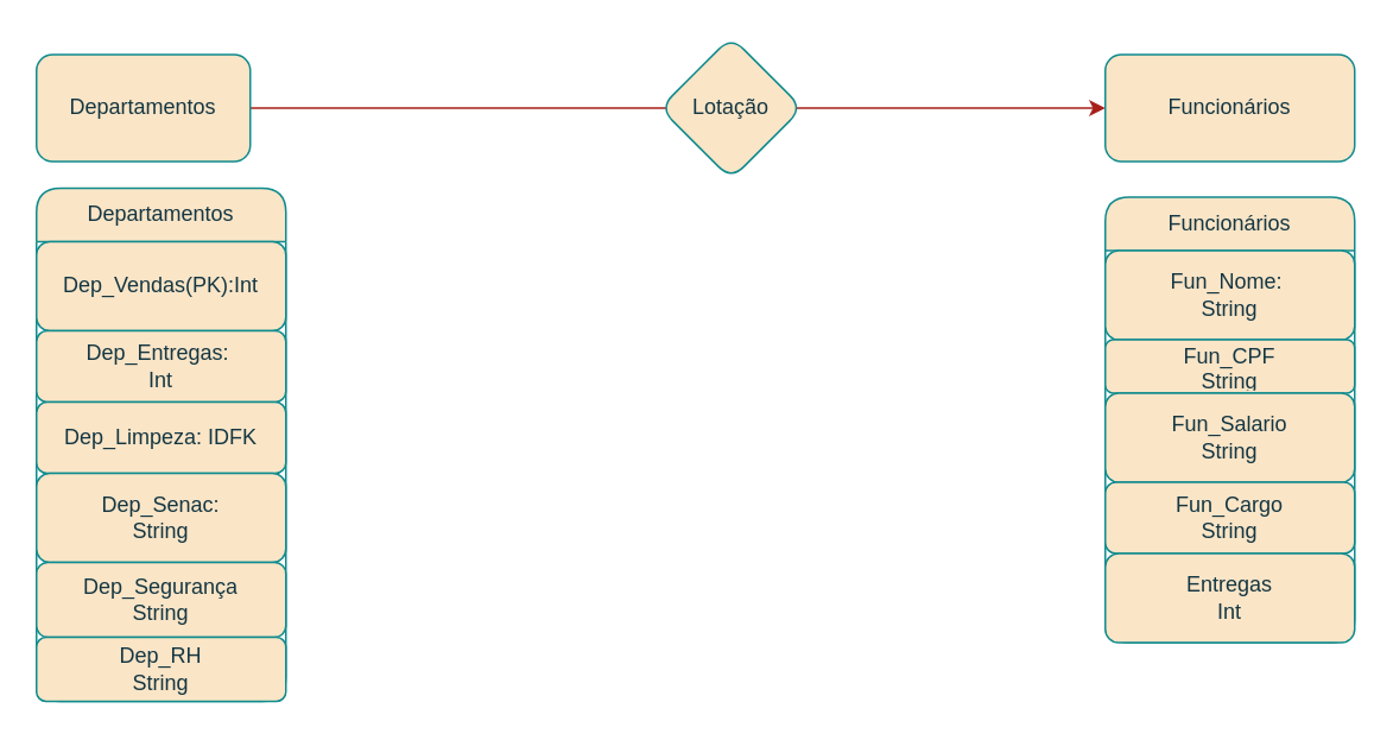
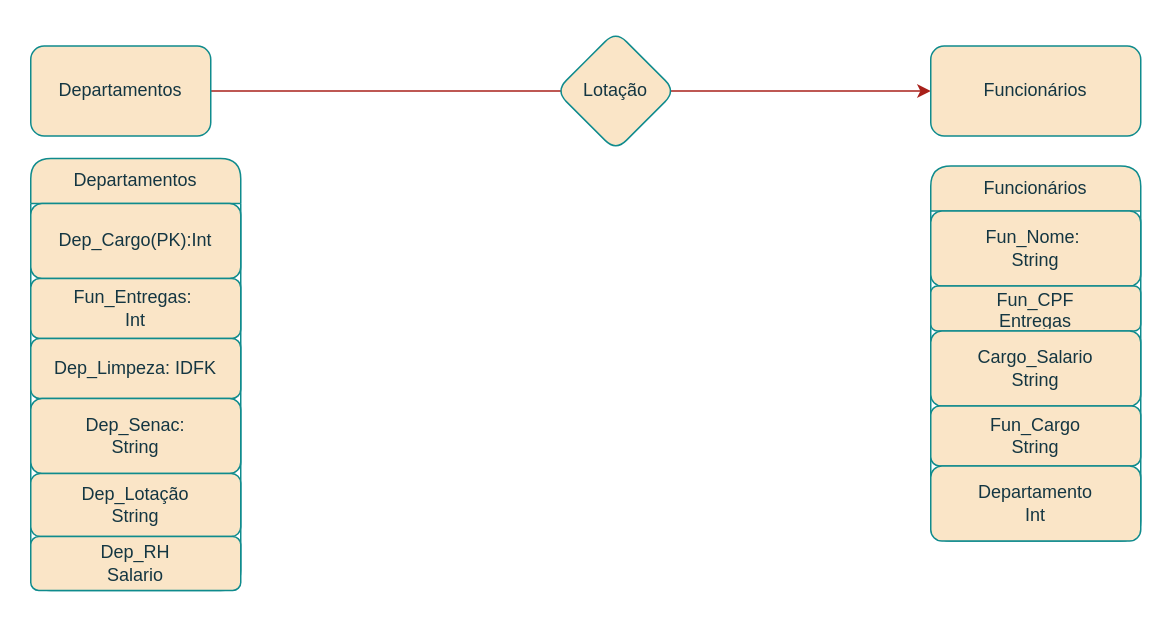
  <mxCell id="0" />
  <mxCell id="1" parent="0" />
  <mxCell id="2" style="edgeStyle=orthogonalEdgeStyle;rounded=1;orthogonalLoop=1;jettySize=auto;html=1;exitX=1;exitY=0.5;exitDx=0;exitDy=0;entryX=0;entryY=0.5;entryDx=0;entryDy=0;labelBackgroundColor=none;strokeColor=#A8201A;fontColor=default;" parent="1" source="3" target="5" edge="1"><mxGeometry relative="1" as="geometry" /></mxCell>
  <mxCell id="3" value="Departamentos" style="rounded=1;whiteSpace=wrap;html=1;labelBackgroundColor=none;fillColor=#FAE5C7;strokeColor=#0F8B8D;fontColor=#143642;" parent="1" vertex="1"><mxGeometry y="30" width="120" height="60" as="geometry" x="20" /></mxCell>
  <mxCell id="4" value="Lotação" style="rhombus;whiteSpace=wrap;html=1;rounded=1;labelBackgroundColor=none;fillColor=#FAE5C7;strokeColor=#0F8B8D;fontColor=#143642;" parent="1" vertex="1"><mxGeometry x="370" y="20" width="80" height="80" as="geometry" /></mxCell>
  <mxCell id="5" value="Funcionários" style="rounded=1;whiteSpace=wrap;html=1;labelBackgroundColor=none;fillColor=#FAE5C7;strokeColor=#0F8B8D;fontColor=#143642;" parent="1" vertex="1"><mxGeometry x="620" y="30" width="140" height="60" as="geometry" /></mxCell>
  <mxCell id="6" value="Departamentos" style="swimlane;fontStyle=0;childLayout=stackLayout;horizontal=1;startSize=30;horizontalStack=0;resizeParent=1;resizeParentMax=0;resizeLast=0;collapsible=1;marginBottom=0;whiteSpace=wrap;html=1;align=center;fillColor=#FAE5C7;strokeColor=#0F8B8D;rounded=1;labelBackgroundColor=none;fontColor=#143642;" parent="1" vertex="1"><mxGeometry y="105" width="140" height="288" as="geometry" x="20" /></mxCell>
- <mxCell id="7" value="Dep_Vendas(PK):Int" style="text;strokeColor=#0F8B8D;fillColor=#FAE5C7;align=center;verticalAlign=middle;spacingLeft=4;spacingRight=4;overflow=hidden;points=[[0,0.5],[1,0.5]];portConstraint=eastwest;rotatable=0;whiteSpace=wrap;html=1;rounded=1;labelBackgroundColor=none;fontColor=#143642;" parent="6" vertex="1"><mxGeometry y="30" width="140" height="50" as="geometry" /></mxCell>
- <mxCell id="8" value="Dep_Entregas:&amp;nbsp;&lt;br&gt;Int" style="text;strokeColor=#0F8B8D;fillColor=#FAE5C7;align=center;verticalAlign=middle;spacingLeft=4;spacingRight=4;overflow=hidden;points=[[0,0.5],[1,0.5]];portConstraint=eastwest;rotatable=0;whiteSpace=wrap;html=1;rounded=1;labelBackgroundColor=none;fontColor=#143642;" parent="6" vertex="1"><mxGeometry y="80" width="140" height="40" as="geometry" /></mxCell>
+ <mxCell id="7" value="Dep_Cargo(PK):Int" style="text;strokeColor=#0F8B8D;fillColor=#FAE5C7;align=center;verticalAlign=middle;spacingLeft=4;spacingRight=4;overflow=hidden;points=[[0,0.5],[1,0.5]];portConstraint=eastwest;rotatable=0;whiteSpace=wrap;html=1;rounded=1;labelBackgroundColor=none;fontColor=#143642;" parent="6" vertex="1"><mxGeometry y="30" width="140" height="50" as="geometry" /></mxCell>
+ <mxCell id="8" value="Fun_Entregas:&amp;nbsp;&lt;br&gt;Int" style="text;strokeColor=#0F8B8D;fillColor=#FAE5C7;align=center;verticalAlign=middle;spacingLeft=4;spacingRight=4;overflow=hidden;points=[[0,0.5],[1,0.5]];portConstraint=eastwest;rotatable=0;whiteSpace=wrap;html=1;rounded=1;labelBackgroundColor=none;fontColor=#143642;" parent="6" vertex="1"><mxGeometry y="80" width="140" height="40" as="geometry" /></mxCell>
  <mxCell id="9" value="Dep_Limpeza: IDFK" style="text;strokeColor=#0F8B8D;fillColor=#FAE5C7;align=center;verticalAlign=middle;spacingLeft=4;spacingRight=4;overflow=hidden;points=[[0,0.5],[1,0.5]];portConstraint=eastwest;rotatable=0;whiteSpace=wrap;html=1;rounded=1;labelBackgroundColor=none;fontColor=#143642;" parent="6" vertex="1"><mxGeometry y="120" width="140" height="40" as="geometry" /></mxCell>
  <mxCell id="10" value="Dep_Senac:&lt;br&gt;String" style="text;strokeColor=#0F8B8D;fillColor=#FAE5C7;align=center;verticalAlign=middle;spacingLeft=4;spacingRight=4;overflow=hidden;points=[[0,0.5],[1,0.5]];portConstraint=eastwest;rotatable=0;whiteSpace=wrap;html=1;rounded=1;labelBackgroundColor=none;fontColor=#143642;" parent="6" vertex="1"><mxGeometry y="160" width="140" height="50" as="geometry" /></mxCell>
- <mxCell id="11" value="Dep_Segurança&lt;br&gt;String" style="text;strokeColor=#0F8B8D;fillColor=#FAE5C7;align=center;verticalAlign=middle;spacingLeft=4;spacingRight=4;overflow=hidden;points=[[0,0.5],[1,0.5]];portConstraint=eastwest;rotatable=0;whiteSpace=wrap;html=1;rounded=1;labelBackgroundColor=none;fontColor=#143642;" parent="6" vertex="1"><mxGeometry y="210" width="140" height="42" as="geometry" /></mxCell>
- <mxCell id="12" value="Dep_RH&lt;br&gt;String" style="text;strokeColor=#0F8B8D;fillColor=#FAE5C7;align=center;verticalAlign=middle;spacingLeft=4;spacingRight=4;overflow=hidden;points=[[0,0.5],[1,0.5]];portConstraint=eastwest;rotatable=0;whiteSpace=wrap;html=1;rounded=1;labelBackgroundColor=none;fontColor=#143642;" parent="6" vertex="1"><mxGeometry y="252" width="140" height="36" as="geometry" /></mxCell>
+ <mxCell id="11" value="Dep_Lotação&lt;br&gt;String" style="text;strokeColor=#0F8B8D;fillColor=#FAE5C7;align=center;verticalAlign=middle;spacingLeft=4;spacingRight=4;overflow=hidden;points=[[0,0.5],[1,0.5]];portConstraint=eastwest;rotatable=0;whiteSpace=wrap;html=1;rounded=1;labelBackgroundColor=none;fontColor=#143642;" parent="6" vertex="1"><mxGeometry y="210" width="140" height="42" as="geometry" /></mxCell>
+ <mxCell id="12" value="Dep_RH&lt;br&gt;Salario" style="text;strokeColor=#0F8B8D;fillColor=#FAE5C7;align=center;verticalAlign=middle;spacingLeft=4;spacingRight=4;overflow=hidden;points=[[0,0.5],[1,0.5]];portConstraint=eastwest;rotatable=0;whiteSpace=wrap;html=1;rounded=1;labelBackgroundColor=none;fontColor=#143642;" parent="6" vertex="1"><mxGeometry y="252" width="140" height="36" as="geometry" /></mxCell>
  <mxCell id="13" value="Funcionários" style="swimlane;fontStyle=0;childLayout=stackLayout;horizontal=1;startSize=30;horizontalStack=0;resizeParent=1;resizeParentMax=0;resizeLast=0;collapsible=1;marginBottom=0;whiteSpace=wrap;html=1;fillColor=#FAE5C7;strokeColor=#0F8B8D;rounded=1;labelBackgroundColor=none;fontColor=#143642;" parent="1" vertex="1"><mxGeometry x="620" y="110" width="140" height="250" as="geometry" /></mxCell>
  <mxCell id="14" value="Fun_Nome:&amp;nbsp;&lt;br&gt;String" style="text;strokeColor=#0F8B8D;fillColor=#FAE5C7;align=center;verticalAlign=middle;spacingLeft=4;spacingRight=4;overflow=hidden;points=[[0,0.5],[1,0.5]];portConstraint=eastwest;rotatable=0;whiteSpace=wrap;html=1;rounded=1;labelBackgroundColor=none;fontColor=#143642;" parent="13" vertex="1"><mxGeometry y="30" width="140" height="50" as="geometry" /></mxCell>
- <mxCell id="15" value="Fun_CPF&lt;br&gt;String" style="text;strokeColor=#0F8B8D;fillColor=#FAE5C7;align=center;verticalAlign=middle;spacingLeft=4;spacingRight=4;overflow=hidden;points=[[0,0.5],[1,0.5]];portConstraint=eastwest;rotatable=0;whiteSpace=wrap;html=1;rounded=1;labelBackgroundColor=none;fontColor=#143642;" parent="13" vertex="1"><mxGeometry y="80" width="140" height="30" as="geometry" /></mxCell>
- <mxCell id="16" value="Fun_Salario&lt;br&gt;String" style="text;strokeColor=#0F8B8D;fillColor=#FAE5C7;align=center;verticalAlign=middle;spacingLeft=4;spacingRight=4;overflow=hidden;points=[[0,0.5],[1,0.5]];portConstraint=eastwest;rotatable=0;whiteSpace=wrap;html=1;rounded=1;labelBackgroundColor=none;fontColor=#143642;" parent="13" vertex="1"><mxGeometry y="110" width="140" height="50" as="geometry" /></mxCell>
+ <mxCell id="15" value="Fun_CPF&lt;br&gt;Entregas" style="text;strokeColor=#0F8B8D;fillColor=#FAE5C7;align=center;verticalAlign=middle;spacingLeft=4;spacingRight=4;overflow=hidden;points=[[0,0.5],[1,0.5]];portConstraint=eastwest;rotatable=0;whiteSpace=wrap;html=1;rounded=1;labelBackgroundColor=none;fontColor=#143642;" parent="13" vertex="1"><mxGeometry y="80" width="140" height="30" as="geometry" /></mxCell>
+ <mxCell id="16" value="Cargo_Salario&lt;br&gt;String" style="text;strokeColor=#0F8B8D;fillColor=#FAE5C7;align=center;verticalAlign=middle;spacingLeft=4;spacingRight=4;overflow=hidden;points=[[0,0.5],[1,0.5]];portConstraint=eastwest;rotatable=0;whiteSpace=wrap;html=1;rounded=1;labelBackgroundColor=none;fontColor=#143642;" parent="13" vertex="1"><mxGeometry y="110" width="140" height="50" as="geometry" /></mxCell>
  <mxCell id="17" value="Fun_Cargo&lt;br&gt;String" style="text;strokeColor=#0F8B8D;fillColor=#FAE5C7;align=center;verticalAlign=middle;spacingLeft=4;spacingRight=4;overflow=hidden;points=[[0,0.5],[1,0.5]];portConstraint=eastwest;rotatable=0;whiteSpace=wrap;html=1;rounded=1;labelBackgroundColor=none;fontColor=#143642;" parent="13" vertex="1"><mxGeometry y="160" width="140" height="40" as="geometry" /></mxCell>
- <mxCell id="18" value="Entregas&lt;br&gt;Int" style="text;strokeColor=#0F8B8D;fillColor=#FAE5C7;align=center;verticalAlign=middle;spacingLeft=4;spacingRight=4;overflow=hidden;points=[[0,0.5],[1,0.5]];portConstraint=eastwest;rotatable=0;whiteSpace=wrap;html=1;rounded=1;labelBackgroundColor=none;fontColor=#143642;" parent="13" vertex="1"><mxGeometry y="200" width="140" height="50" as="geometry" /></mxCell>
+ <mxCell id="18" value="Departamento&lt;br&gt;Int" style="text;strokeColor=#0F8B8D;fillColor=#FAE5C7;align=center;verticalAlign=middle;spacingLeft=4;spacingRight=4;overflow=hidden;points=[[0,0.5],[1,0.5]];portConstraint=eastwest;rotatable=0;whiteSpace=wrap;html=1;rounded=1;labelBackgroundColor=none;fontColor=#143642;" parent="13" vertex="1"><mxGeometry y="200" width="140" height="50" as="geometry" /></mxCell>
